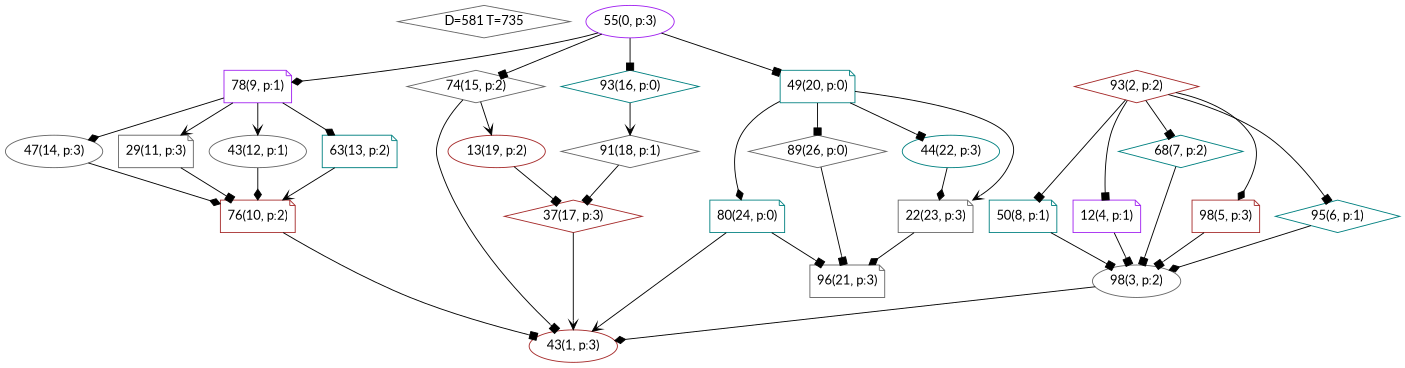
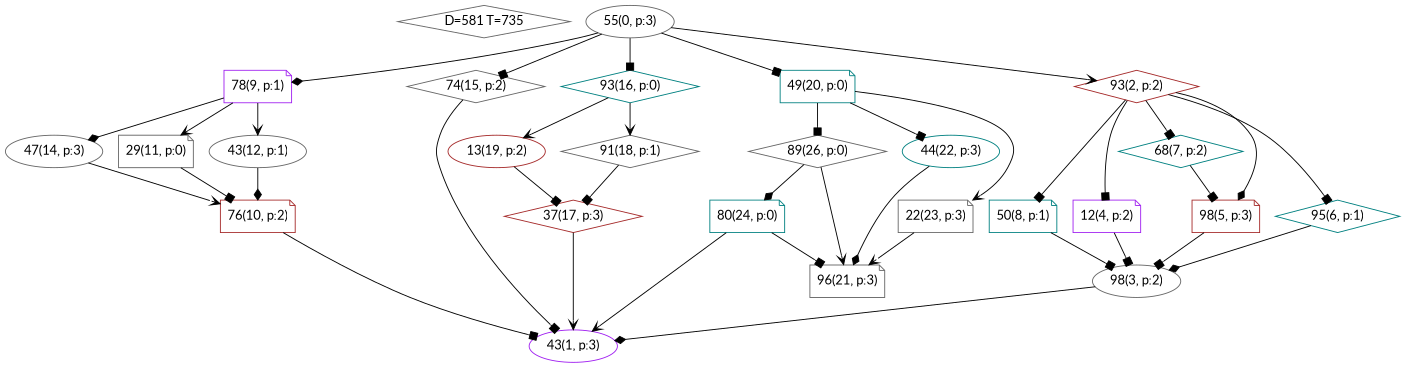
  digraph {
    fontname=Lato
    node [color=gray40 fontname=Lato shape=note]
    edge [arrowhead=box fontname=Lato]
    n1 [label="D=581 T=735" shape=diamond]
-   n2 [color=purple label="55(0, p:3)" shape=ellipse]
+   n2 [label="55(0, p:3)" shape=ellipse]
    n3 [color=brown label="93(2, p:2)" shape=diamond]
    n4 [color=purple label="78(9, p:1)"]
    n5 [label="74(15, p:2)" shape=diamond]
    n6 [color=teal label="93(16, p:0)" shape=diamond]
    n7 [color=teal label="49(20, p:0)"]
-   n8 [color=purple label="12(4, p:1)"]
+   n8 [color=purple label="12(4, p:2)"]
    n9 [color=brown label="98(5, p:3)"]
    n10 [color=teal label="95(6, p:1)" shape=diamond]
    n11 [color=teal label="68(7, p:2)" shape=diamond]
    n12 [color=teal label="50(8, p:1)"]
-   n13 [label="29(11, p:3)"]
+   n13 [label="29(11, p:0)"]
    n14 [label="43(12, p:1)" shape=ellipse]
-   n15 [color=teal label="63(13, p:2)"]
    n16 [label="47(14, p:3)" shape=ellipse]
-   n17 [color=brown label="43(1, p:3)" shape=ellipse]
+   n17 [color=purple label="43(1, p:3)" shape=ellipse]
    n18 [label="91(18, p:1)" shape=diamond]
    n19 [color=brown label="13(19, p:2)" shape=ellipse]
    n20 [color=teal label="44(22, p:3)" shape=ellipse]
    n21 [label="22(23, p:3)"]
    n22 [color=teal label="80(24, p:0)"]
    n23 [label="89(26, p:0)" shape=diamond]
    n24 [label="98(3, p:2)" shape=ellipse]
    n25 [color=brown label="76(10, p:2)"]
    n26 [color=brown label="37(17, p:3)" shape=diamond]
    n27 [label="96(21, p:3)"]
+   n2 -> n3 [arrowhead=vee]
    n2 -> n4 [arrowhead=diamond]
    n2 -> n5
    n2 -> n6
    n2 -> n7
    n3 -> n8
    n3 -> n9 [arrowhead=diamond]
    n3 -> n10
    n3 -> n11
    n3 -> n12
    n4 -> n13 [arrowhead=vee]
    n4 -> n14 [arrowhead=vee]
-   n4 -> n15 [arrowhead=diamond]
    n4 -> n16 [arrowhead=diamond]
    n5 -> n17
    n6 -> n18 [arrowhead=vee]
-   n5 -> n19 [arrowhead=vee]
+   n6 -> n19 [arrowhead=vee]
    n7 -> n20
    n7 -> n21 [arrowhead=vee]
-   n7 -> n22 [arrowhead=diamond]
+   n23 -> n22 [arrowhead=diamond]
    n7 -> n23
    n8 -> n24
    n9 -> n24
    n10 -> n24 [arrowhead=diamond]
-   n11 -> n24
+   n11 -> n9
    n12 -> n24
    n13 -> n25
    n14 -> n25 [arrowhead=diamond]
-   n15 -> n25 [arrowhead=vee]
-   n16 -> n25 [arrowhead=diamond]
+   n16 -> n25 [arrowhead=vee]
    n18 -> n26
    n19 -> n26
-   n20 -> n21 [arrowhead=diamond]
-   n21 -> n27 [arrowhead=diamond]
+   n20 -> n27 [arrowhead=diamond]
+   n21 -> n27 [arrowhead=vee]
    n22 -> n17 [arrowhead=vee]
    n22 -> n27
-   n23 -> n27
+   n23 -> n27 [arrowhead=vee]
    n24 -> n17 [arrowhead=diamond]
    n25 -> n17
    n26 -> n17 [arrowhead=vee]
  }
